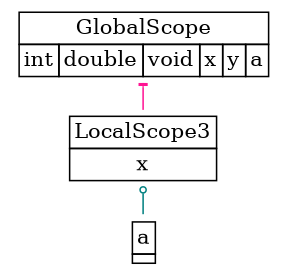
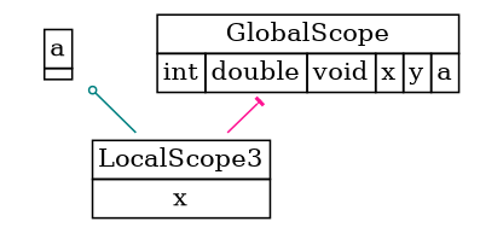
  digraph {
    rankdir=BT
    ranksep=0.25
    node [shape=none]
    edge [arrowsize=0.5]
    n1 [label=<<TABLE BORDER="0" CELLBORDER="1" CELLSPACING="0"><TR><TD COLSPAN = "1">LocalScope3</TD></TR><TR><TD>x</TD></TR></TABLE>>]
    n2 [label=<<TABLE BORDER="0" CELLBORDER="1" CELLSPACING="0"><TR><TD COLSPAN = "0">a</TD></TR><TR><TD></TD></TR></TABLE>>]
    n3 [label=<<TABLE BORDER="0" CELLBORDER="1" CELLSPACING="0"><TR><TD COLSPAN = "6">GlobalScope</TD></TR><TR><TD>int</TD><TD>double</TD><TD>void</TD><TD>x</TD><TD>y</TD><TD>a</TD></TR></TABLE>>]
-   n2 -> n1 [arrowhead=odot color=teal]
+   n1 -> n2 [arrowhead=odot color=teal]
    n1 -> n3 [arrowhead=tee color=deeppink]
  }
